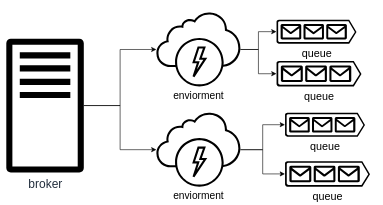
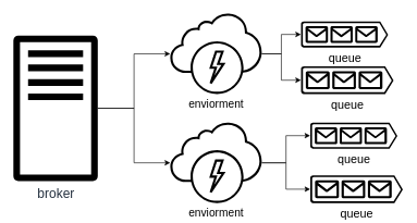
  <mxCell id="0" />
  <mxCell id="1" parent="0" />
  <mxCell id="2" value="" style="edgeStyle=orthogonalEdgeStyle;rounded=0;orthogonalLoop=1;jettySize=auto;html=1;" edge="1" parent="1" source="4" target="5"><mxGeometry relative="1" as="geometry" /></mxCell>
  <mxCell id="3" style="edgeStyle=orthogonalEdgeStyle;rounded=0;orthogonalLoop=1;jettySize=auto;html=1;" edge="1" parent="1" source="4" target="10"><mxGeometry relative="1" as="geometry" /></mxCell>
- <mxCell id="4" value="&lt;font style=&quot;font-size: 20px;&quot;&gt;broker&lt;/font&gt;" style="sketch=0;outlineConnect=0;fontColor=#232F3E;gradientColor=none;fillColor=#000000;strokeColor=none;dashed=0;verticalLabelPosition=bottom;verticalAlign=top;align=center;html=1;fontSize=12;fontStyle=0;aspect=fixed;pointerEvents=1;shape=mxgraph.aws4.traditional_server;" vertex="1" parent="1"><mxGeometry x="10" y="63.25" width="129.09" height="223.75" as="geometry" /></mxCell>
+ <mxCell id="4" value="&lt;font style=&quot;font-size: 20px;&quot;&gt;broker&lt;/font&gt;" style="sketch=0;outlineConnect=0;fontColor=#232F3E;gradientColor=none;fillColor=#000000;strokeColor=none;dashed=0;verticalLabelPosition=bottom;verticalAlign=top;align=center;html=1;fontSize=12;fontStyle=0;aspect=fixed;pointerEvents=1;shape=mxgraph.aws4.traditional_server;" vertex="1" parent="1"><mxGeometry x="20" y="53.25" width="129.09" height="223.75" as="geometry" /></mxCell>
  <mxCell id="5" value="&lt;font style=&quot;font-size: 17px;&quot;&gt;enviorment&lt;/font&gt;" style="sketch=0;pointerEvents=1;shadow=0;dashed=0;html=1;strokeColor=none;fillColor=#000000;aspect=fixed;labelPosition=center;verticalLabelPosition=bottom;verticalAlign=top;align=center;outlineConnect=0;shape=mxgraph.vvd.service_provider_cloud_environment;" vertex="1" parent="1"><mxGeometry x="260" y="20.1" width="140" height="123.2" as="geometry" /></mxCell>
  <mxCell id="6" value="&lt;font style=&quot;font-size: 18px;&quot;&gt;queue&lt;/font&gt;" style="sketch=0;aspect=fixed;pointerEvents=1;shadow=0;dashed=0;strokeColor=none;labelPosition=center;verticalLabelPosition=bottom;verticalAlign=top;align=center;fillColor=#000000;shape=mxgraph.azure.queue_generic;fontColor=default;html=1;" vertex="1" parent="1"><mxGeometry x="460" y="100.8" width="141.67" height="42.5" as="geometry" /></mxCell>
  <mxCell id="7" value="&lt;font style=&quot;font-size: 18px;&quot;&gt;queue&lt;/font&gt;" style="sketch=0;aspect=fixed;pointerEvents=1;shadow=0;dashed=0;strokeColor=none;labelPosition=center;verticalLabelPosition=bottom;verticalAlign=top;align=center;fillColor=#000000;shape=mxgraph.azure.queue_generic;fontColor=default;html=1;" vertex="1" parent="1"><mxGeometry x="460" y="32" width="133.33" height="40" as="geometry" /></mxCell>
  <mxCell id="8" style="edgeStyle=orthogonalEdgeStyle;rounded=0;orthogonalLoop=1;jettySize=auto;html=1;entryX=0;entryY=0.5;entryDx=0;entryDy=0;entryPerimeter=0;" edge="1" parent="1" source="5" target="7"><mxGeometry relative="1" as="geometry" /></mxCell>
  <mxCell id="9" style="edgeStyle=orthogonalEdgeStyle;rounded=0;orthogonalLoop=1;jettySize=auto;html=1;entryX=0;entryY=0.5;entryDx=0;entryDy=0;entryPerimeter=0;" edge="1" parent="1" source="5" target="6"><mxGeometry relative="1" as="geometry" /></mxCell>
  <mxCell id="10" value="&lt;font style=&quot;font-size: 17px;&quot;&gt;enviorment&lt;/font&gt;" style="sketch=0;pointerEvents=1;shadow=0;dashed=0;html=1;strokeColor=none;fillColor=#000000;aspect=fixed;labelPosition=center;verticalLabelPosition=bottom;verticalAlign=top;align=center;outlineConnect=0;shape=mxgraph.vvd.service_provider_cloud_environment;" vertex="1" parent="1"><mxGeometry x="260" y="187" width="140" height="123.2" as="geometry" /></mxCell>
  <mxCell id="11" value="&lt;font style=&quot;font-size: 18px;&quot;&gt;queue&lt;/font&gt;" style="sketch=0;aspect=fixed;pointerEvents=1;shadow=0;dashed=0;strokeColor=none;labelPosition=center;verticalLabelPosition=bottom;verticalAlign=top;align=center;fillColor=#000000;shape=mxgraph.azure.queue_generic;fontColor=default;html=1;" vertex="1" parent="1"><mxGeometry x="474.17" y="267.7" width="141.67" height="42.5" as="geometry" /></mxCell>
  <mxCell id="12" value="&lt;font style=&quot;font-size: 18px;&quot;&gt;queue&lt;/font&gt;" style="sketch=0;aspect=fixed;pointerEvents=1;shadow=0;dashed=0;strokeColor=none;labelPosition=center;verticalLabelPosition=bottom;verticalAlign=top;align=center;fillColor=#000000;shape=mxgraph.azure.queue_generic;fontColor=default;html=1;" vertex="1" parent="1"><mxGeometry x="474.17" y="187" width="133.33" height="40" as="geometry" /></mxCell>
  <mxCell id="13" style="edgeStyle=orthogonalEdgeStyle;rounded=0;orthogonalLoop=1;jettySize=auto;html=1;entryX=0;entryY=0.5;entryDx=0;entryDy=0;entryPerimeter=0;" edge="1" parent="1" source="10" target="12"><mxGeometry relative="1" as="geometry" /></mxCell>
  <mxCell id="14" style="edgeStyle=orthogonalEdgeStyle;rounded=0;orthogonalLoop=1;jettySize=auto;html=1;entryX=0;entryY=0.5;entryDx=0;entryDy=0;entryPerimeter=0;" edge="1" parent="1" source="10" target="11"><mxGeometry relative="1" as="geometry" /></mxCell>
